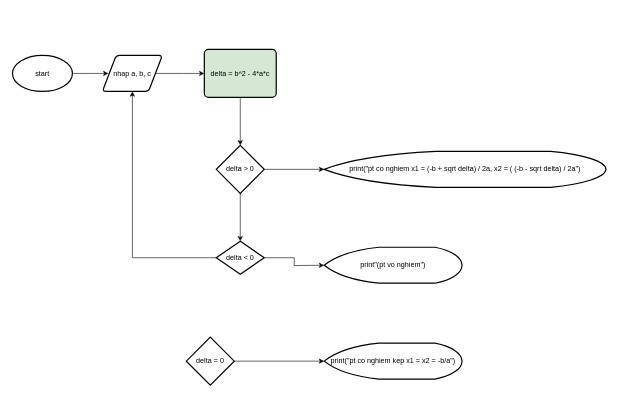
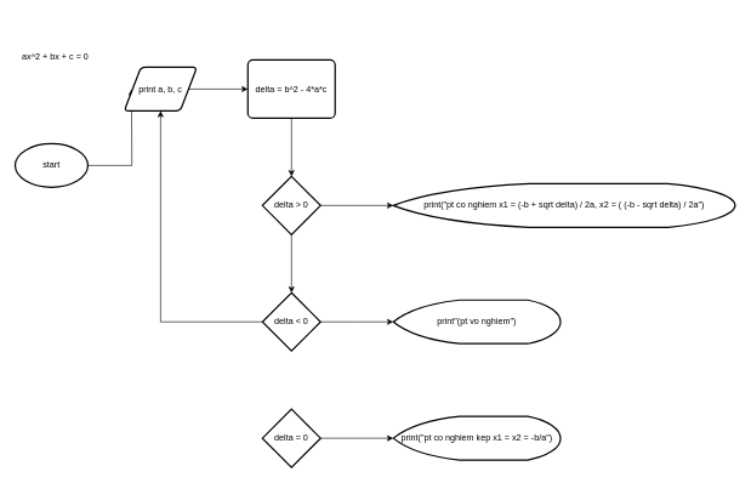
  <mxCell id="0" />
  <mxCell id="1" parent="0" />
  <mxCell id="2" style="edgeStyle=orthogonalEdgeStyle;rounded=0;orthogonalLoop=1;jettySize=auto;html=1;" edge="1" parent="1" source="3"><mxGeometry relative="1" as="geometry"><mxPoint x="180" y="122" as="targetPoint" /></mxGeometry></mxCell>
- <mxCell id="3" value="start" style="strokeWidth=2;html=1;shape=mxgraph.flowchart.start_1;whiteSpace=wrap;" vertex="1" parent="1"><mxGeometry y="92" width="100" height="60" as="geometry" x="20" /></mxCell>
+ <mxCell id="3" value="start" style="strokeWidth=2;html=1;shape=mxgraph.flowchart.start_1;whiteSpace=wrap;" vertex="1" parent="1"><mxGeometry x="20" y="197" width="100" height="60" as="geometry" /></mxCell>
  <mxCell id="4" value="&lt;div style=&quot;text-align: start;&quot;&gt;&lt;br&gt;&lt;/div&gt;" style="text;html=1;align=center;verticalAlign=middle;resizable=0;points=[];autosize=1;strokeColor=none;fillColor=none;" vertex="1" parent="1"><mxGeometry x="130" y="20" width="20" height="30" as="geometry" /></mxCell>
+ <mxCell id="5" value="ax^2 + bx + c = 0" style="text;html=1;align=center;verticalAlign=middle;resizable=0;points=[];autosize=1;strokeColor=none;fillColor=none;" vertex="1" parent="1"><mxGeometry y="62" width="110" height="30" as="geometry" x="20" /></mxCell>
  <mxCell id="6" style="edgeStyle=orthogonalEdgeStyle;rounded=0;orthogonalLoop=1;jettySize=auto;html=1;" edge="1" parent="1" source="7"><mxGeometry relative="1" as="geometry"><mxPoint x="340" y="122" as="targetPoint" /></mxGeometry></mxCell>
- <mxCell id="7" value="nhap a, b, c" style="shape=parallelogram;html=1;strokeWidth=2;perimeter=parallelogramPerimeter;whiteSpace=wrap;rounded=1;arcSize=12;size=0.23;" vertex="1" parent="1"><mxGeometry x="170" y="92" width="100" height="60" as="geometry" /></mxCell>
- <mxCell id="8" value="delta = b^2 - 4*a*c" style="rounded=1;whiteSpace=wrap;html=1;absoluteArcSize=1;arcSize=14;strokeWidth=2;fillColor=#d5e8d4;" vertex="1" parent="1"><mxGeometry x="340" y="82" width="120" height="80" as="geometry" /></mxCell>
+ <mxCell id="7" value="print a, b, c" style="shape=parallelogram;html=1;strokeWidth=2;perimeter=parallelogramPerimeter;whiteSpace=wrap;rounded=1;arcSize=12;size=0.23;" vertex="1" parent="1"><mxGeometry x="170" y="92" width="100" height="60" as="geometry" /></mxCell>
+ <mxCell id="8" value="delta = b^2 - 4*a*c" style="rounded=1;whiteSpace=wrap;html=1;absoluteArcSize=1;arcSize=14;strokeWidth=2;" vertex="1" parent="1"><mxGeometry x="340" y="82" width="120" height="80" as="geometry" /></mxCell>
  <mxCell id="9" style="edgeStyle=orthogonalEdgeStyle;rounded=0;orthogonalLoop=1;jettySize=auto;html=1;" edge="1" parent="1" source="10"><mxGeometry relative="1" as="geometry"><mxPoint x="540" y="282" as="targetPoint" /></mxGeometry></mxCell>
  <mxCell id="10" value="delta &amp;gt; 0&lt;span style=&quot;color: rgba(0, 0, 0, 0); font-family: monospace; font-size: 0px; text-align: start; text-wrap-mode: nowrap;&quot;&gt;%3CmxGraphModel%3E%3Croot%3E%3CmxCell%20id%3D%220%22%2F%3E%3CmxCell%20id%3D%221%22%20parent%3D%220%22%2F%3E%3CmxCell%20id%3D%222%22%20value%3D%22%22%20style%3D%22strokeWidth%3D2%3Bhtml%3D1%3Bshape%3Dmxgraph.flowchart.decision%3BwhiteSpace%3Dwrap%3B%22%20vertex%3D%221%22%20parent%3D%221%22%3E%3CmxGeometry%20x%3D%22340%22%20y%3D%22600%22%20width%3D%2280%22%20height%3D%2280%22%20as%3D%22geometry%22%2F%3E%3C%2FmxCell%3E%3C%2Froot%3E%3C%2FmxGraphModel%3E&lt;/span&gt;" style="strokeWidth=2;html=1;shape=mxgraph.flowchart.decision;whiteSpace=wrap;" vertex="1" parent="1"><mxGeometry x="360" y="242" width="80" height="80" as="geometry" /></mxCell>
  <mxCell id="11" style="edgeStyle=orthogonalEdgeStyle;rounded=0;orthogonalLoop=1;jettySize=auto;html=1;" edge="1" parent="1" source="12"><mxGeometry relative="1" as="geometry"><mxPoint x="540" y="442" as="targetPoint" /></mxGeometry></mxCell>
- <mxCell id="12" value="delta &amp;lt; 0" style="strokeWidth=2;html=1;shape=mxgraph.flowchart.decision;whiteSpace=wrap;" vertex="1" parent="1"><mxGeometry x="360" y="402" width="80" height="55" as="geometry" /></mxCell>
+ <mxCell id="12" value="delta &amp;lt; 0" style="strokeWidth=2;html=1;shape=mxgraph.flowchart.decision;whiteSpace=wrap;" vertex="1" parent="1"><mxGeometry x="360" y="402" width="80" height="80" as="geometry" /></mxCell>
  <mxCell id="13" style="edgeStyle=orthogonalEdgeStyle;rounded=0;orthogonalLoop=1;jettySize=auto;html=1;" edge="1" parent="1" source="14"><mxGeometry relative="1" as="geometry"><mxPoint x="540" y="602" as="targetPoint" /></mxGeometry></mxCell>
- <mxCell id="14" value="delta = 0" style="strokeWidth=2;html=1;shape=mxgraph.flowchart.decision;whiteSpace=wrap;" vertex="1" parent="1"><mxGeometry x="310" y="562" width="80" height="80" as="geometry" /></mxCell>
+ <mxCell id="14" value="delta = 0" style="strokeWidth=2;html=1;shape=mxgraph.flowchart.decision;whiteSpace=wrap;" vertex="1" parent="1"><mxGeometry x="360" y="562" width="80" height="80" as="geometry" /></mxCell>
  <mxCell id="15" style="edgeStyle=orthogonalEdgeStyle;rounded=0;orthogonalLoop=1;jettySize=auto;html=1;entryX=0.5;entryY=0;entryDx=0;entryDy=0;entryPerimeter=0;" edge="1" parent="1" source="8" target="10"><mxGeometry relative="1" as="geometry" /></mxCell>
  <mxCell id="16" style="edgeStyle=orthogonalEdgeStyle;rounded=0;orthogonalLoop=1;jettySize=auto;html=1;entryX=0.5;entryY=0;entryDx=0;entryDy=0;entryPerimeter=0;" edge="1" parent="1" source="10" target="12"><mxGeometry relative="1" as="geometry" /></mxCell>
  <mxCell id="17" style="edgeStyle=orthogonalEdgeStyle;rounded=0;orthogonalLoop=1;jettySize=auto;html=1;" edge="1" parent="1" source="12" target="7"><mxGeometry relative="1" as="geometry" /></mxCell>
  <mxCell id="18" value="print&quot;(pt vo nghiem&quot;)" style="strokeWidth=2;html=1;shape=mxgraph.flowchart.display;whiteSpace=wrap;" vertex="1" parent="1"><mxGeometry x="540" y="412" width="230" height="60" as="geometry" /></mxCell>
  <mxCell id="19" value="print(&quot;pt co nghiem kep x1 = x2 = -b/a&quot;)" style="strokeWidth=2;html=1;shape=mxgraph.flowchart.display;whiteSpace=wrap;" vertex="1" parent="1"><mxGeometry x="540" y="572" width="230" height="60" as="geometry" /></mxCell>
  <mxCell id="20" value="print(&quot;pt co nghiem x1 = (-b + sqrt delta) / 2a, x2 = (&amp;nbsp;(-b - sqrt delta) / 2a&quot;)" style="strokeWidth=2;html=1;shape=mxgraph.flowchart.display;whiteSpace=wrap;" vertex="1" parent="1"><mxGeometry x="540" y="252" width="470" height="60" as="geometry" /></mxCell>
